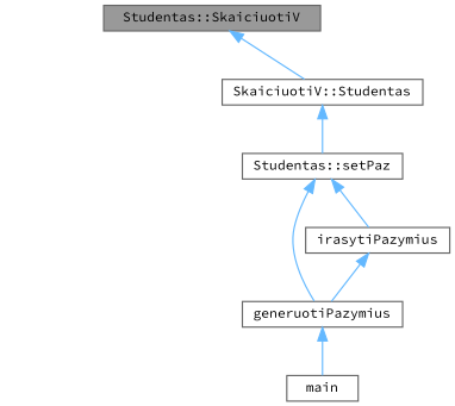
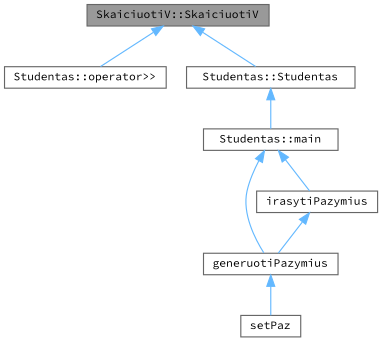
  digraph {
    fontname="Source Code Pro"
    rankdir=TB
    node [color=grey40 fillcolor=white fontname="Source Code Pro" fontsize=10 shape=box style=filled]
    edge [color=steelblue1 dir=back fontname="Source Code Pro" fontsize=10 labelfontname=Helvetica labelfontsize=10 style=solid]
-   n1 [color=gray40 fillcolor=grey60 fontcolor=black height=0.2 label="Studentas::SkaiciuotiV" width=0.4]
-   n3 [height=0.2 label="SkaiciuotiV::Studentas" width=0.4]
-   n4 [height=0.2 label="Studentas::setPaz" width=0.4]
+   n1 [color=gray40 fillcolor=grey60 fontcolor=black height=0.2 label="SkaiciuotiV::SkaiciuotiV" width=0.4]
+   n2 [height=0.2 label="Studentas::operator\>\>" width=0.4]
+   n3 [height=0.2 label="Studentas::Studentas" width=0.4]
+   n4 [height=0.2 label="Studentas::main" width=0.4]
    n5 [height=0.2 label=generuotiPazymius width=0.4]
    n6 [height=0.2 label=irasytiPazymius width=0.4]
-   n7 [height=0.2 label=main width=0.4]
+   n7 [height=0.2 label=setPaz width=0.4]
+   n1 -> n2
    n1 -> n3
    n3 -> n4
    n4 -> n5
    n4 -> n6
    n5 -> n7
    n6 -> n5
  }
